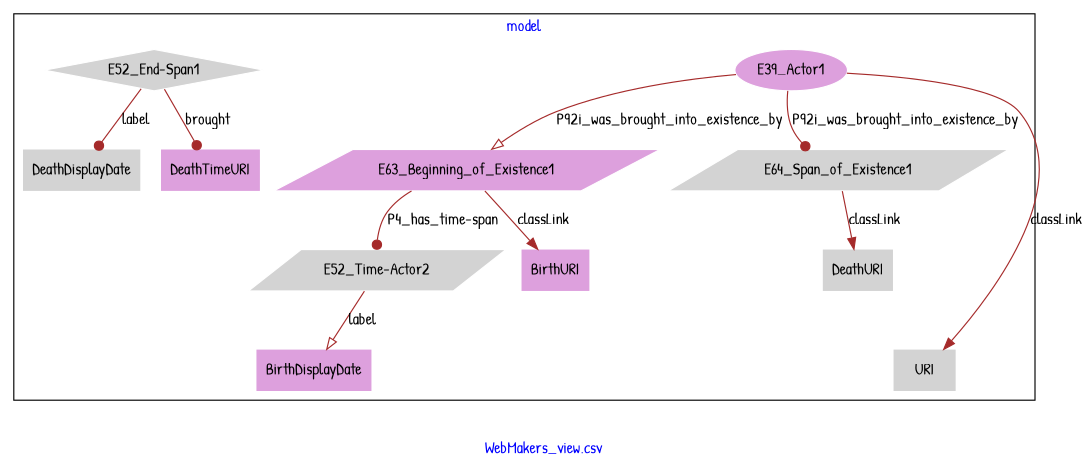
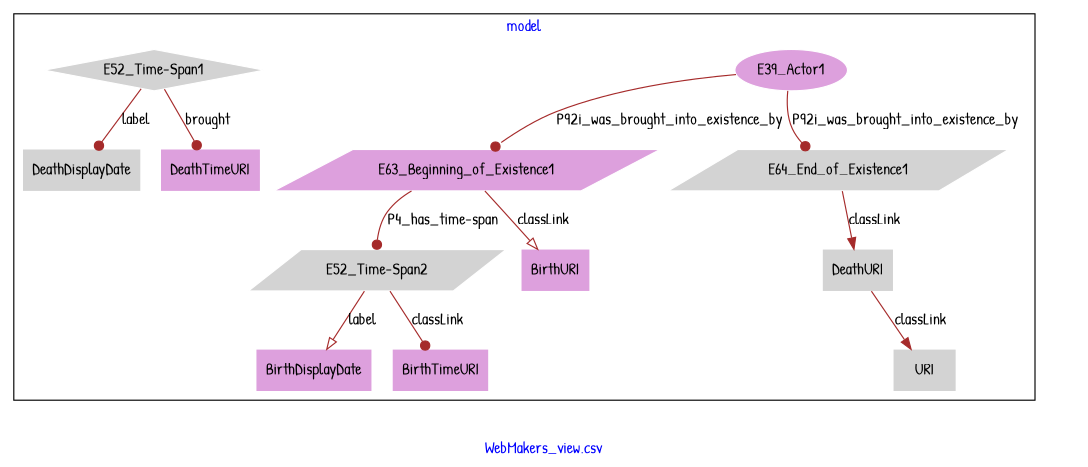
  digraph {
    fontcolor=blue
    fontname="Patrick Hand"
    label="WebMakers_view.csv"
    remincross=true
    node [fillcolor=plum fontname="Patrick Hand" shape=plaintext style=filled]
    edge [arrowhead=dot color=brown fontcolor=black fontname="Patrick Hand"]
    n1 [color=white label=E39_Actor1 shape=ellipse]
    n2 [color=white label=E63_Beginning_of_Existence1 shape=parallelogram]
-   n3 [color=white fillcolor=lightgrey label=E64_Span_of_Existence1 shape=parallelogram]
-   n4 [color=white fillcolor=lightgrey label="E52_Time-Actor2" shape=parallelogram]
-   n5 [color=white fillcolor=lightgrey label="E52_End-Span1" shape=diamond]
+   n3 [color=white fillcolor=lightgrey label=E64_End_of_Existence1 shape=parallelogram]
+   n4 [color=white fillcolor=lightgrey label="E52_Time-Span2" shape=parallelogram]
+   n5 [color=white fillcolor=lightgrey label="E52_Time-Span1" shape=diamond]
    n6 [label=BirthDisplayDate]
    n7 [fillcolor=lightgrey label=URI]
    n8 [fillcolor=lightgrey label=DeathURI]
    n9 [fillcolor=lightgrey label=DeathDisplayDate]
    n10 [label=DeathTimeURI]
    n11 [label=BirthURI]
+   n12 [label=BirthTimeURI]
    subgraph cluster_1 {
      label=model
      n1
      n2
      n3
      n4
      n5
      n6
      n7
      n8
      n9
      n10
      n11
+     n12
    }
-   n1 -> n2 [arrowhead=onormal label=P92i_was_brought_into_existence_by]
+   n1 -> n2 [label=P92i_was_brought_into_existence_by]
    n1 -> n3 [label=P92i_was_brought_into_existence_by]
-   n1 -> n7 [arrowhead=normal label=classLink]
+   n8 -> n7 [arrowhead=normal label=classLink]
    n2 -> n4 [label="P4_has_time-span"]
-   n2 -> n11 [arrowhead=normal label=classLink]
+   n2 -> n11 [arrowhead=onormal label=classLink]
    n3 -> n8 [arrowhead=normal label=classLink]
    n4 -> n6 [arrowhead=onormal label=label]
+   n4 -> n12 [label=classLink]
    n5 -> n9 [label=label]
    n5 -> n10 [label=brought]
  }
